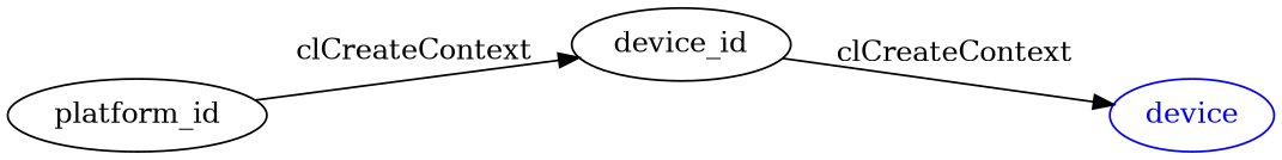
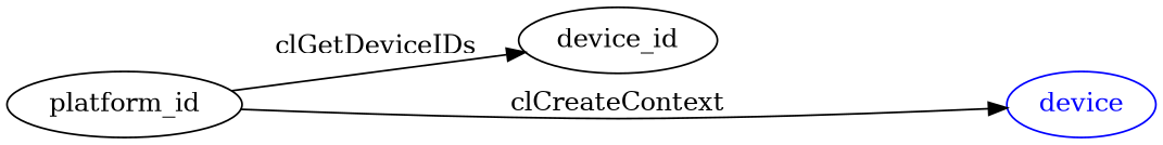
  digraph {
    rankdir=LR
    platform_id
    device_id
    n3 [color=blue fontcolor=blue label=device]
-   platform_id -> device_id [label=clCreateContext]
-   device_id -> n3 [label=clCreateContext]
+   platform_id -> device_id [label=clGetDeviceIDs]
+   platform_id -> n3 [label=clCreateContext]
  }
